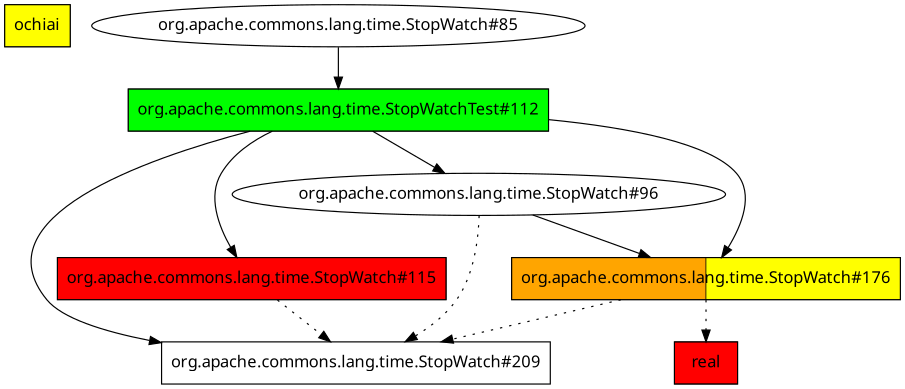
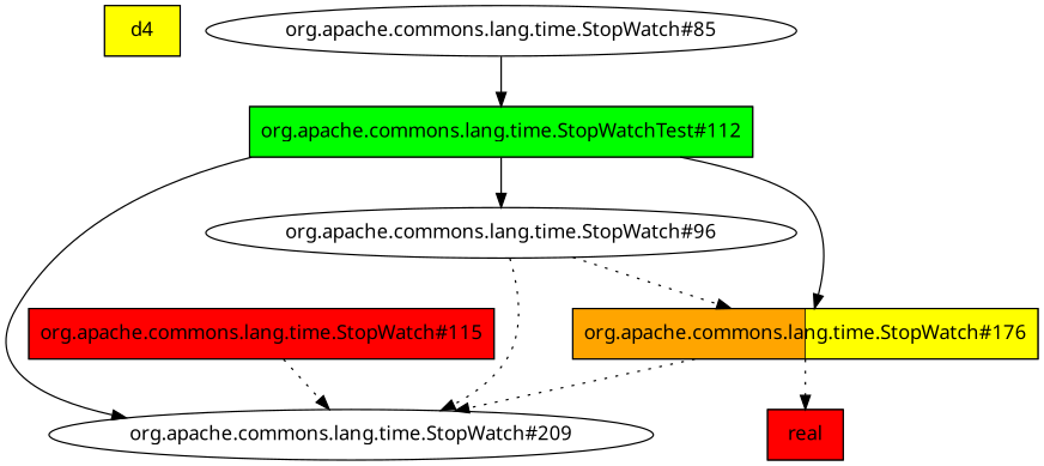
  digraph {
    fontname="Noto Sans"
    node [fontname="Noto Sans" shape=box style=striped]
    edge [fontname="Noto Sans"]
-   ochiai [fillcolor=yellow]
+   d4 [fillcolor=yellow]
    "org.apache.commons.lang.time.StopWatchTest#112" [fillcolor=green]
    "org.apache.commons.lang.time.StopWatch#176" [fillcolor="orange:yellow"]
    "org.apache.commons.lang.time.StopWatch#115" [fillcolor=red]
-   "org.apache.commons.lang.time.StopWatch#209" [style=""]
+   "org.apache.commons.lang.time.StopWatch#209" [shape="" style=""]
    "org.apache.commons.lang.time.StopWatch#96" [shape="" style=""]
    real [fillcolor=red]
    "org.apache.commons.lang.time.StopWatch#85" [shape="" style=""]
    "org.apache.commons.lang.time.StopWatchTest#112" -> "org.apache.commons.lang.time.StopWatch#176"
-   "org.apache.commons.lang.time.StopWatchTest#112" -> "org.apache.commons.lang.time.StopWatch#115"
    "org.apache.commons.lang.time.StopWatchTest#112" -> "org.apache.commons.lang.time.StopWatch#209"
    "org.apache.commons.lang.time.StopWatchTest#112" -> "org.apache.commons.lang.time.StopWatch#96"
    "org.apache.commons.lang.time.StopWatch#176" -> "org.apache.commons.lang.time.StopWatch#209" [style=dotted]
    "org.apache.commons.lang.time.StopWatch#176" -> real [style=dotted]
    "org.apache.commons.lang.time.StopWatch#115" -> "org.apache.commons.lang.time.StopWatch#209" [style=dotted]
-   "org.apache.commons.lang.time.StopWatch#96" -> "org.apache.commons.lang.time.StopWatch#176" [style=solid]
+   "org.apache.commons.lang.time.StopWatch#96" -> "org.apache.commons.lang.time.StopWatch#176" [style=dotted]
    "org.apache.commons.lang.time.StopWatch#96" -> "org.apache.commons.lang.time.StopWatch#209" [style=dotted]
    "org.apache.commons.lang.time.StopWatch#85" -> "org.apache.commons.lang.time.StopWatchTest#112"
  }
